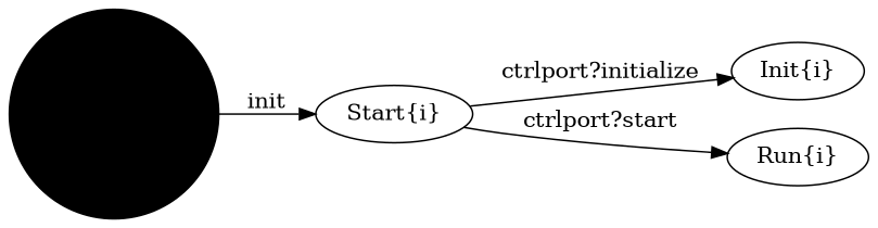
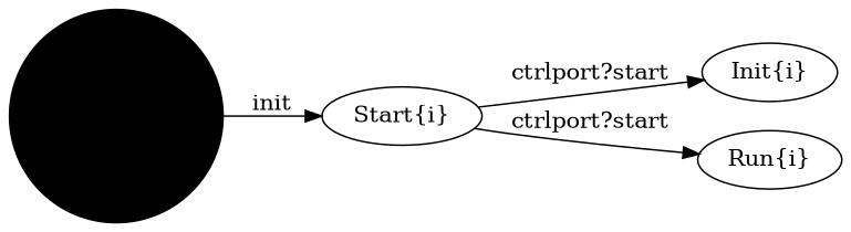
  digraph {
    rankdir=LR
    node [shape=ellipse]
    INIT_STATE [color=black shape=circle style=filled]
    n2 [label="Start{i}"]
    n3 [label="Init{i}"]
    n4 [label="Run{i}"]
    INIT_STATE -> n2 [label=init]
-   n2 -> n3 [label="ctrlport?initialize"]
+   n2 -> n3 [label="ctrlport?start"]
    n2 -> n4 [label="ctrlport?start"]
  }
